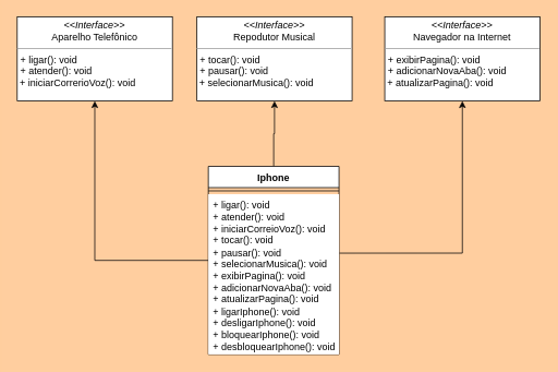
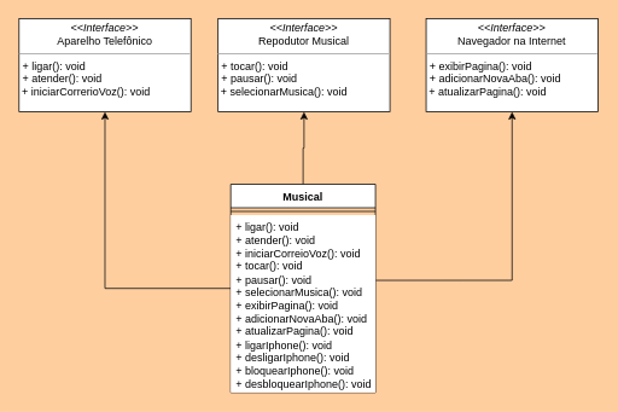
  <mxCell id="0" />
  <mxCell id="1" parent="0" />
  <mxCell id="2" value="&lt;p style=&quot;margin:0px;margin-top:4px;text-align:center;&quot;&gt;&lt;i&gt;&amp;lt;&amp;lt;Interface&amp;gt;&amp;gt;&lt;/i&gt;&lt;br&gt;Aparelho Telefônico&lt;/p&gt;&lt;hr size=&quot;1&quot;&gt;&lt;p style=&quot;margin:0px;margin-left:4px;&quot;&gt;+&amp;nbsp;ligar(): void&lt;br&gt;+&amp;nbsp;atender(): void&lt;/p&gt;&amp;nbsp;+ iniciarCorrerioVoz(): void&lt;p style=&quot;margin:0px;margin-left:4px;&quot;&gt;&lt;br&gt;&lt;/p&gt;" style="verticalAlign=top;align=left;overflow=fill;fontSize=12;fontFamily=Helvetica;html=1;whiteSpace=wrap;" parent="1" vertex="1"><mxGeometry x="20" y="20" width="190" height="103" as="geometry" /></mxCell>
  <mxCell id="3" value="&lt;p style=&quot;margin:0px;margin-top:4px;text-align:center;&quot;&gt;&lt;i&gt;&amp;lt;&amp;lt;Interface&amp;gt;&amp;gt;&lt;/i&gt;&lt;br&gt;Repodutor Musical&lt;/p&gt;&lt;hr size=&quot;1&quot;&gt;&lt;p style=&quot;margin:0px;margin-left:4px;&quot;&gt;+&amp;nbsp;tocar(): void&lt;br&gt;+&amp;nbsp;pausar(): void&lt;/p&gt;&amp;nbsp;+&amp;nbsp;selecionarMusica(): void&lt;p style=&quot;margin:0px;margin-left:4px;&quot;&gt;&lt;br&gt;&lt;/p&gt;" style="verticalAlign=top;align=left;overflow=fill;fontSize=12;fontFamily=Helvetica;html=1;whiteSpace=wrap;" parent="1" vertex="1"><mxGeometry x="240" y="20" width="190" height="103" as="geometry" /></mxCell>
  <mxCell id="4" value="&lt;p style=&quot;margin:0px;margin-top:4px;text-align:center;&quot;&gt;&lt;i&gt;&amp;lt;&amp;lt;Interface&amp;gt;&amp;gt;&lt;/i&gt;&lt;br&gt;Navegador na Internet&lt;/p&gt;&lt;hr size=&quot;1&quot;&gt;&lt;p style=&quot;margin:0px;margin-left:4px;&quot;&gt;+&amp;nbsp;exibirPagina(): void&lt;br&gt;+&amp;nbsp;adicionarNovaAba(): void&lt;/p&gt;&amp;nbsp;+&amp;nbsp;atualizarPagina(): void&lt;p style=&quot;margin:0px;margin-left:4px;&quot;&gt;&lt;br&gt;&lt;/p&gt;" style="verticalAlign=top;align=left;overflow=fill;fontSize=12;fontFamily=Helvetica;html=1;whiteSpace=wrap;" parent="1" vertex="1"><mxGeometry x="470" y="20" width="190" height="103" as="geometry" /></mxCell>
  <mxCell id="5" style="edgeStyle=orthogonalEdgeStyle;rounded=0;orthogonalLoop=1;jettySize=auto;html=1;strokeColor=#080808;" parent="1" source="7" target="2" edge="1"><mxGeometry relative="1" as="geometry" /></mxCell>
  <mxCell id="6" style="edgeStyle=orthogonalEdgeStyle;rounded=0;orthogonalLoop=1;jettySize=auto;html=1;strokeColor=#080808;" parent="1" source="7" target="3" edge="1"><mxGeometry relative="1" as="geometry" /></mxCell>
- <mxCell id="7" value="Iphone" style="swimlane;fontStyle=1;align=center;verticalAlign=top;childLayout=stackLayout;horizontal=1;startSize=26;horizontalStack=0;resizeParent=1;resizeParentMax=0;resizeLast=0;collapsible=1;marginBottom=0;whiteSpace=wrap;html=1;" parent="1" vertex="1"><mxGeometry x="254" y="203" width="160" height="230" as="geometry"><mxRectangle x="254" y="300" width="80" height="30" as="alternateBounds" /></mxGeometry></mxCell>
+ <mxCell id="7" value="Musical" style="swimlane;fontStyle=1;align=center;verticalAlign=top;childLayout=stackLayout;horizontal=1;startSize=26;horizontalStack=0;resizeParent=1;resizeParentMax=0;resizeLast=0;collapsible=1;marginBottom=0;whiteSpace=wrap;html=1;" parent="1" vertex="1"><mxGeometry x="254" y="203" width="160" height="230" as="geometry"><mxRectangle x="254" y="300" width="80" height="30" as="alternateBounds" /></mxGeometry></mxCell>
  <mxCell id="8" value="" style="line;strokeWidth=1;fillColor=default;align=left;verticalAlign=middle;spacingTop=-1;spacingLeft=3;spacingRight=3;rotatable=0;labelPosition=right;points=[];portConstraint=eastwest;strokeColor=inherit;" parent="7" vertex="1"><mxGeometry y="26" width="160" height="8" as="geometry" /></mxCell>
  <mxCell id="9" value="+ ligar(): void&lt;br&gt;+ atender(): void&lt;br&gt;+ iniciarCorreioVoz(): void&lt;br&gt;&lt;span style=&quot;background-color: initial;&quot;&gt;+&amp;nbsp;tocar(): void&lt;br&gt;&lt;/span&gt;&lt;span style=&quot;background-color: initial;&quot;&gt;+&amp;nbsp;pausar(): void&lt;/span&gt;&lt;br&gt;+&amp;nbsp;selecionarMusica(): void&lt;br&gt;&lt;span style=&quot;background-color: initial;&quot;&gt;+&amp;nbsp;exibirPagina(): void&lt;br&gt;&lt;/span&gt;&lt;span style=&quot;background-color: initial;&quot;&gt;+&amp;nbsp;adicionarNovaAba(): void&lt;/span&gt;&lt;span style=&quot;background-color: initial;&quot;&gt;&lt;br&gt;&lt;/span&gt;+&amp;nbsp;atualizarPagina(): void&lt;br&gt;+ ligarIphone(): void&lt;br&gt;+ desligarIphone(): void&lt;br&gt;+ bloquearIphone(): void&lt;br&gt;+ desbloquearIphone(): void" style="text;align=left;verticalAlign=top;spacingLeft=4;spacingRight=4;overflow=hidden;rotatable=0;points=[[0,0.5],[1,0.5]];portConstraint=eastwest;whiteSpace=wrap;html=1;fillColor=default;" parent="7" vertex="1"><mxGeometry y="34" width="160" height="196" as="geometry" /></mxCell>
  <mxCell id="10" style="edgeStyle=orthogonalEdgeStyle;rounded=0;orthogonalLoop=1;jettySize=auto;html=1;entryX=0.5;entryY=1;entryDx=0;entryDy=0;exitX=1.003;exitY=0.368;exitDx=0;exitDy=0;exitPerimeter=0;strokeColor=#050505;" parent="1" source="9" target="4" edge="1"><mxGeometry relative="1" as="geometry" /></mxCell>
